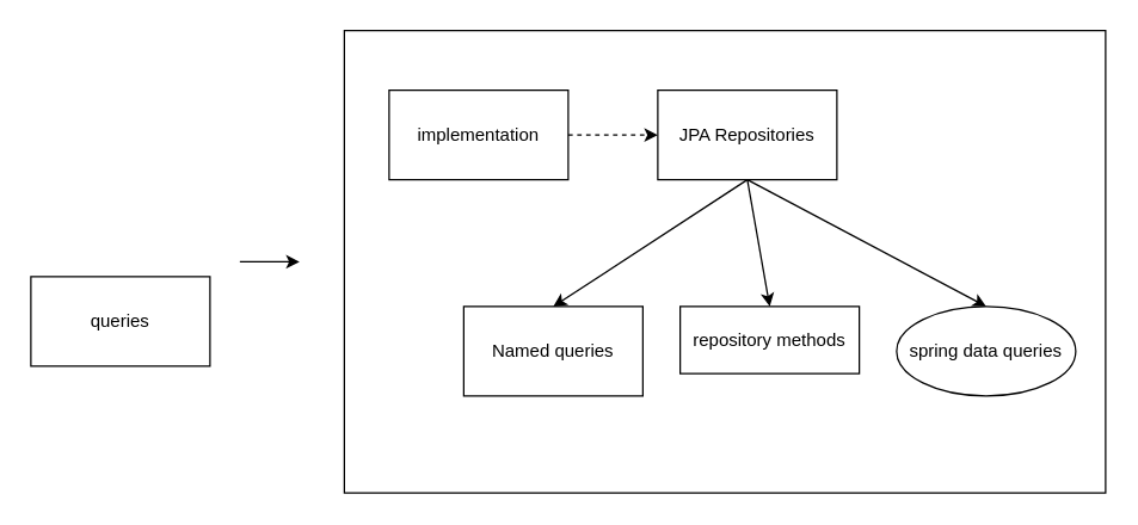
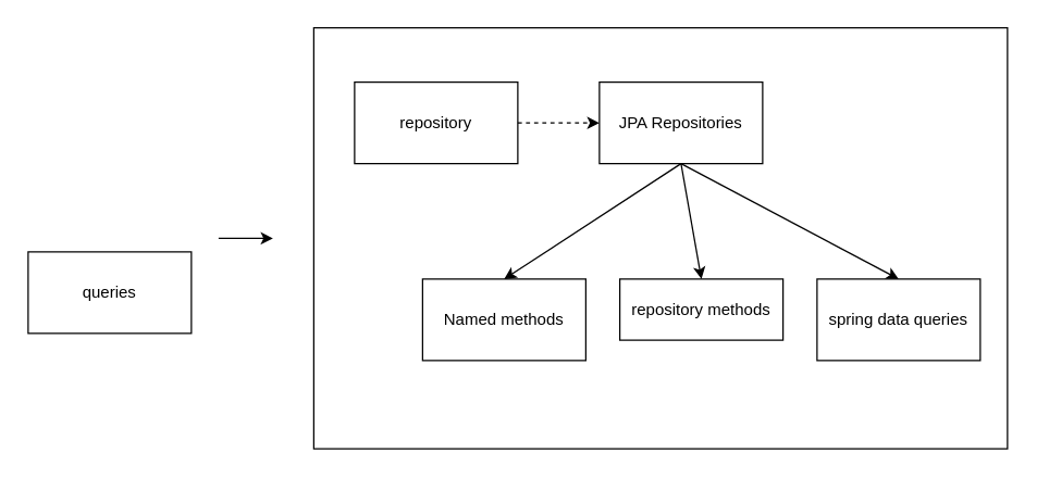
  <mxCell id="0" />
  <mxCell id="1" parent="0" />
  <mxCell id="2" value="" style="verticalLabelPosition=bottom;verticalAlign=top;html=1;shape=mxgraph.basic.rect;fillColor=none;fillColor2=none;strokeColor=#000000;strokeWidth=1;size=20;indent=5;" vertex="1" parent="1"><mxGeometry x="230" y="20" width="510" height="310" as="geometry" /></mxCell>
  <mxCell id="3" value="queries" style="rounded=0;whiteSpace=wrap;html=1;" vertex="1" parent="1"><mxGeometry x="20" y="185" width="120" height="60" as="geometry" /></mxCell>
- <mxCell id="4" value="implementation" style="rounded=0;whiteSpace=wrap;html=1;" vertex="1" parent="1"><mxGeometry x="260" y="60" width="120" height="60" as="geometry" /></mxCell>
+ <mxCell id="4" value="repository" style="rounded=0;whiteSpace=wrap;html=1;" vertex="1" parent="1"><mxGeometry x="260" y="60" width="120" height="60" as="geometry" /></mxCell>
  <mxCell id="5" value="JPA Repositories" style="rounded=0;whiteSpace=wrap;html=1;" vertex="1" parent="1"><mxGeometry x="440" y="60" width="120" height="60" as="geometry" /></mxCell>
- <mxCell id="6" value="Named queries" style="rounded=0;whiteSpace=wrap;html=1;" vertex="1" parent="1"><mxGeometry x="310" y="205" width="120" height="60" as="geometry" /></mxCell>
- <mxCell id="7" value="spring data queries" style="ellipse;whiteSpace=wrap;html=1;" vertex="1" parent="1"><mxGeometry x="600" y="205" width="120" height="60" as="geometry" /></mxCell>
+ <mxCell id="6" value="Named methods" style="rounded=0;whiteSpace=wrap;html=1;" vertex="1" parent="1"><mxGeometry x="310" y="205" width="120" height="60" as="geometry" /></mxCell>
+ <mxCell id="7" value="spring data queries" style="rounded=0;whiteSpace=wrap;html=1;" vertex="1" parent="1"><mxGeometry x="600" y="205" width="120" height="60" as="geometry" /></mxCell>
  <mxCell id="8" value="" style="endArrow=classic;html=1;entryX=0;entryY=0.5;entryDx=0;entryDy=0;dashed=1;" edge="1" parent="1" source="4" target="5"><mxGeometry width="50" height="50" relative="1" as="geometry"><mxPoint x="60" y="410" as="sourcePoint" /><mxPoint x="110" y="360" as="targetPoint" /></mxGeometry></mxCell>
  <mxCell id="9" value="" style="endArrow=classic;html=1;" edge="1" parent="1"><mxGeometry width="50" height="50" relative="1" as="geometry"><mxPoint x="160" y="175" as="sourcePoint" /><mxPoint x="200" y="175" as="targetPoint" /></mxGeometry></mxCell>
  <mxCell id="10" value="repository methods" style="rounded=0;whiteSpace=wrap;html=1;" vertex="1" parent="1"><mxGeometry x="455" y="205" width="120" height="45" as="geometry" /></mxCell>
  <mxCell id="11" value="" style="endArrow=classic;html=1;entryX=0.5;entryY=0;entryDx=0;entryDy=0;exitX=0.5;exitY=1;exitDx=0;exitDy=0;" edge="1" parent="1" source="5" target="6"><mxGeometry width="50" height="50" relative="1" as="geometry"><mxPoint x="20" y="460" as="sourcePoint" /><mxPoint x="70" y="410" as="targetPoint" /></mxGeometry></mxCell>
  <mxCell id="12" value="" style="endArrow=classic;html=1;entryX=0.5;entryY=0;entryDx=0;entryDy=0;exitX=0.5;exitY=1;exitDx=0;exitDy=0;" edge="1" parent="1" source="5" target="10"><mxGeometry width="50" height="50" relative="1" as="geometry"><mxPoint x="510" y="130" as="sourcePoint" /><mxPoint x="380" y="215" as="targetPoint" /></mxGeometry></mxCell>
  <mxCell id="13" value="" style="endArrow=classic;html=1;entryX=0.5;entryY=0;entryDx=0;entryDy=0;exitX=0.5;exitY=1;exitDx=0;exitDy=0;" edge="1" parent="1" source="5" target="7"><mxGeometry width="50" height="50" relative="1" as="geometry"><mxPoint x="510" y="130" as="sourcePoint" /><mxPoint x="525" y="215" as="targetPoint" /></mxGeometry></mxCell>
